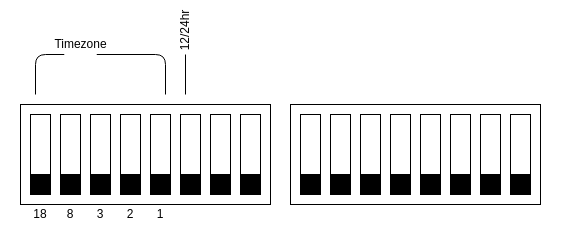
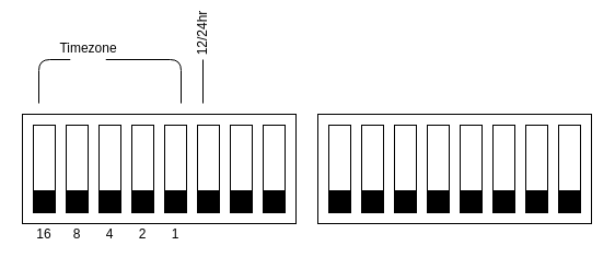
  <mxCell id="0" />
  <mxCell id="1" parent="0" />
  <mxCell id="2" value="" style="rounded=0;whiteSpace=wrap;html=1;" parent="1" vertex="1"><mxGeometry x="20" y="104" width="250" height="100" as="geometry" /></mxCell>
  <mxCell id="3" value="" style="rounded=0;whiteSpace=wrap;html=1;" parent="1" vertex="1"><mxGeometry x="30" y="114" width="20" height="80" as="geometry" /></mxCell>
  <mxCell id="4" value="" style="rounded=0;whiteSpace=wrap;html=1;fontColor=#333333;fillColor=#000000;" parent="1" vertex="1"><mxGeometry x="30" y="174" width="20" height="20" as="geometry" /></mxCell>
  <mxCell id="5" value="" style="rounded=0;whiteSpace=wrap;html=1;" parent="1" vertex="1"><mxGeometry x="60" y="114" width="20" height="80" as="geometry" /></mxCell>
  <mxCell id="6" value="" style="rounded=0;whiteSpace=wrap;html=1;fontColor=#333333;fillColor=#000000;" parent="1" vertex="1"><mxGeometry x="60" y="174" width="20" height="20" as="geometry" /></mxCell>
  <mxCell id="7" value="" style="rounded=0;whiteSpace=wrap;html=1;" parent="1" vertex="1"><mxGeometry x="90" y="114" width="20" height="80" as="geometry" /></mxCell>
  <mxCell id="8" value="" style="rounded=0;whiteSpace=wrap;html=1;fontColor=#333333;fillColor=#000000;" parent="1" vertex="1"><mxGeometry x="90" y="174" width="20" height="20" as="geometry" /></mxCell>
  <mxCell id="9" value="" style="rounded=0;whiteSpace=wrap;html=1;" parent="1" vertex="1"><mxGeometry x="120" y="114" width="20" height="80" as="geometry" /></mxCell>
  <mxCell id="10" value="" style="rounded=0;whiteSpace=wrap;html=1;fontColor=#333333;fillColor=#000000;" parent="1" vertex="1"><mxGeometry x="120" y="174" width="20" height="20" as="geometry" /></mxCell>
  <mxCell id="11" value="" style="rounded=0;whiteSpace=wrap;html=1;" parent="1" vertex="1"><mxGeometry x="150" y="114" width="20" height="80" as="geometry" /></mxCell>
  <mxCell id="12" value="" style="rounded=0;whiteSpace=wrap;html=1;fontColor=#333333;fillColor=#000000;" parent="1" vertex="1"><mxGeometry x="150" y="174" width="20" height="20" as="geometry" /></mxCell>
  <mxCell id="13" value="" style="rounded=0;whiteSpace=wrap;html=1;" parent="1" vertex="1"><mxGeometry x="180" y="114" width="20" height="80" as="geometry" /></mxCell>
  <mxCell id="14" value="" style="rounded=0;whiteSpace=wrap;html=1;fontColor=#333333;fillColor=#000000;" parent="1" vertex="1"><mxGeometry x="180" y="174" width="20" height="20" as="geometry" /></mxCell>
  <mxCell id="15" value="" style="rounded=0;whiteSpace=wrap;html=1;" parent="1" vertex="1"><mxGeometry x="210" y="114" width="20" height="80" as="geometry" /></mxCell>
  <mxCell id="16" value="" style="rounded=0;whiteSpace=wrap;html=1;fontColor=#333333;fillColor=#000000;" parent="1" vertex="1"><mxGeometry x="210" y="174" width="20" height="20" as="geometry" /></mxCell>
  <mxCell id="17" value="" style="rounded=0;whiteSpace=wrap;html=1;" parent="1" vertex="1"><mxGeometry x="240" y="114" width="20" height="80" as="geometry" /></mxCell>
  <mxCell id="18" value="" style="rounded=0;whiteSpace=wrap;html=1;fontColor=#333333;fillColor=#000000;" parent="1" vertex="1"><mxGeometry x="240" y="174" width="20" height="20" as="geometry" /></mxCell>
  <mxCell id="19" value="" style="rounded=0;whiteSpace=wrap;html=1;" parent="1" vertex="1"><mxGeometry x="290" y="104" width="250" height="100" as="geometry" /></mxCell>
  <mxCell id="20" value="" style="rounded=0;whiteSpace=wrap;html=1;" parent="1" vertex="1"><mxGeometry x="300" y="114" width="20" height="80" as="geometry" /></mxCell>
  <mxCell id="21" value="" style="rounded=0;whiteSpace=wrap;html=1;fontColor=#333333;fillColor=#000000;" parent="1" vertex="1"><mxGeometry x="300" y="174" width="20" height="20" as="geometry" /></mxCell>
  <mxCell id="22" value="" style="rounded=0;whiteSpace=wrap;html=1;" parent="1" vertex="1"><mxGeometry x="330" y="114" width="20" height="80" as="geometry" /></mxCell>
  <mxCell id="23" value="" style="rounded=0;whiteSpace=wrap;html=1;fontColor=#333333;fillColor=#000000;" parent="1" vertex="1"><mxGeometry x="330" y="174" width="20" height="20" as="geometry" /></mxCell>
  <mxCell id="24" value="" style="rounded=0;whiteSpace=wrap;html=1;" parent="1" vertex="1"><mxGeometry x="360" y="114" width="20" height="80" as="geometry" /></mxCell>
  <mxCell id="25" value="" style="rounded=0;whiteSpace=wrap;html=1;fontColor=#333333;fillColor=#000000;" parent="1" vertex="1"><mxGeometry x="360" y="174" width="20" height="20" as="geometry" /></mxCell>
  <mxCell id="26" value="" style="rounded=0;whiteSpace=wrap;html=1;" parent="1" vertex="1"><mxGeometry x="390" y="114" width="20" height="80" as="geometry" /></mxCell>
  <mxCell id="27" value="" style="rounded=0;whiteSpace=wrap;html=1;fontColor=#333333;fillColor=#000000;" parent="1" vertex="1"><mxGeometry x="390" y="174" width="20" height="20" as="geometry" /></mxCell>
  <mxCell id="28" value="" style="rounded=0;whiteSpace=wrap;html=1;" parent="1" vertex="1"><mxGeometry x="420" y="114" width="20" height="80" as="geometry" /></mxCell>
  <mxCell id="29" value="" style="rounded=0;whiteSpace=wrap;html=1;fontColor=#333333;fillColor=#000000;" parent="1" vertex="1"><mxGeometry x="420" y="174" width="20" height="20" as="geometry" /></mxCell>
  <mxCell id="30" value="" style="rounded=0;whiteSpace=wrap;html=1;" parent="1" vertex="1"><mxGeometry x="450" y="114" width="20" height="80" as="geometry" /></mxCell>
  <mxCell id="31" value="" style="rounded=0;whiteSpace=wrap;html=1;fontColor=#333333;fillColor=#000000;" parent="1" vertex="1"><mxGeometry x="450" y="174" width="20" height="20" as="geometry" /></mxCell>
  <mxCell id="32" value="" style="rounded=0;whiteSpace=wrap;html=1;" parent="1" vertex="1"><mxGeometry x="480" y="114" width="20" height="80" as="geometry" /></mxCell>
  <mxCell id="33" value="" style="rounded=0;whiteSpace=wrap;html=1;fontColor=#333333;fillColor=#000000;" parent="1" vertex="1"><mxGeometry x="480" y="174" width="20" height="20" as="geometry" /></mxCell>
  <mxCell id="34" value="" style="rounded=0;whiteSpace=wrap;html=1;" parent="1" vertex="1"><mxGeometry x="510" y="114" width="20" height="80" as="geometry" /></mxCell>
  <mxCell id="35" value="" style="rounded=0;whiteSpace=wrap;html=1;fontColor=#333333;fillColor=#000000;" parent="1" vertex="1"><mxGeometry x="510" y="174" width="20" height="20" as="geometry" /></mxCell>
  <mxCell id="36" value="Timezone" style="text;html=1;strokeColor=none;fillColor=none;align=center;verticalAlign=middle;whiteSpace=wrap;rounded=0;" parent="1" vertex="1"><mxGeometry x="47.5" y="34" width="65" height="20" as="geometry" /></mxCell>
  <mxCell id="37" value="" style="endArrow=none;html=1;entryX=0.25;entryY=1;entryDx=0;entryDy=0;" parent="1" target="36" edge="1"><mxGeometry width="50" height="50" relative="1" as="geometry"><mxPoint x="35" y="94" as="sourcePoint" /><mxPoint x="89" y="64" as="targetPoint" /><Array as="points"><mxPoint x="35" y="54" /></Array></mxGeometry></mxCell>
  <mxCell id="38" value="" style="endArrow=none;html=1;entryX=0.75;entryY=1;entryDx=0;entryDy=0;" parent="1" target="36" edge="1"><mxGeometry width="50" height="50" relative="1" as="geometry"><mxPoint x="165" y="94" as="sourcePoint" /><mxPoint x="93.75" y="64" as="targetPoint" /><Array as="points"><mxPoint x="165" y="54" /></Array></mxGeometry></mxCell>
- <mxCell id="39" value="18" style="text;html=1;strokeColor=none;fillColor=none;align=center;verticalAlign=middle;whiteSpace=wrap;rounded=0;" parent="1" vertex="1"><mxGeometry x="20" y="204" width="40" height="20" as="geometry" /></mxCell>
+ <mxCell id="39" value="16" style="text;html=1;strokeColor=none;fillColor=none;align=center;verticalAlign=middle;whiteSpace=wrap;rounded=0;" parent="1" vertex="1"><mxGeometry x="20" y="204" width="40" height="20" as="geometry" /></mxCell>
  <mxCell id="40" value="8" style="text;html=1;strokeColor=none;fillColor=none;align=center;verticalAlign=middle;whiteSpace=wrap;rounded=0;" parent="1" vertex="1"><mxGeometry x="50" y="204" width="40" height="20" as="geometry" /></mxCell>
- <mxCell id="41" value="3" style="text;html=1;strokeColor=none;fillColor=none;align=center;verticalAlign=middle;whiteSpace=wrap;rounded=0;" parent="1" vertex="1"><mxGeometry x="80" y="204" width="40" height="20" as="geometry" /></mxCell>
+ <mxCell id="41" value="4" style="text;html=1;strokeColor=none;fillColor=none;align=center;verticalAlign=middle;whiteSpace=wrap;rounded=0;" parent="1" vertex="1"><mxGeometry x="80" y="204" width="40" height="20" as="geometry" /></mxCell>
  <mxCell id="42" value="2" style="text;html=1;strokeColor=none;fillColor=none;align=center;verticalAlign=middle;whiteSpace=wrap;rounded=0;" parent="1" vertex="1"><mxGeometry x="110" y="204" width="40" height="20" as="geometry" /></mxCell>
  <mxCell id="43" value="1" style="text;html=1;strokeColor=none;fillColor=none;align=center;verticalAlign=middle;whiteSpace=wrap;rounded=0;" parent="1" vertex="1"><mxGeometry x="140" y="204" width="40" height="20" as="geometry" /></mxCell>
  <mxCell id="44" value="12/24hr" style="text;html=1;strokeColor=none;fillColor=none;align=center;verticalAlign=middle;whiteSpace=wrap;rounded=0;rotation=-90;" parent="1" vertex="1"><mxGeometry x="165" y="20" width="40" height="20" as="geometry" /></mxCell>
  <mxCell id="45" value="" style="endArrow=none;html=1;" edge="1" parent="1"><mxGeometry width="50" height="50" relative="1" as="geometry"><mxPoint x="185" y="94" as="sourcePoint" /><mxPoint x="185" y="54" as="targetPoint" /></mxGeometry></mxCell>
